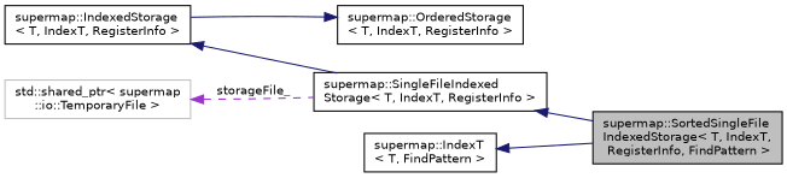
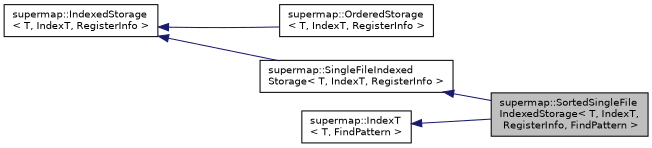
  digraph {
    rankdir=LR
    node [color=black fillcolor=white fontname=Helvetica fontsize=10 shape=record style=filled]
    edge [color=midnightblue dir=back fontname=Helvetica fontsize=10 labelfontname=Helvetica labelfontsize=10 style=solid]
    n1 [fillcolor=grey75 fontcolor=black height=0.2 label="supermap::SortedSingleFile\lIndexedStorage\< T, IndexT,\l RegisterInfo, FindPattern \>" width=0.4]
    n2 [height=0.2 label="supermap::SingleFileIndexed\lStorage\< T, IndexT, RegisterInfo \>" width=0.4]
    n3 [height=0.2 label="supermap::IndexedStorage\l\< T, IndexT, RegisterInfo \>" width=0.4]
    n4 [height=0.2 label="supermap::OrderedStorage\l\< T, IndexT, RegisterInfo \>" width=0.4]
-   n5 [color=grey75 height=0.2 label="std::shared_ptr\< supermap\l::io::TemporaryFile \>" width=0.4]
    n6 [height=0.2 label="supermap::IndexT\l\< T, FindPattern \>" width=0.4]
    n2 -> n1
    n3 -> n2
-   n4 -> n3
-   n5 -> n2 [color=darkorchid3 label=" storageFile_" style=dashed]
+   n3 -> n4
    n6 -> n1
  }
